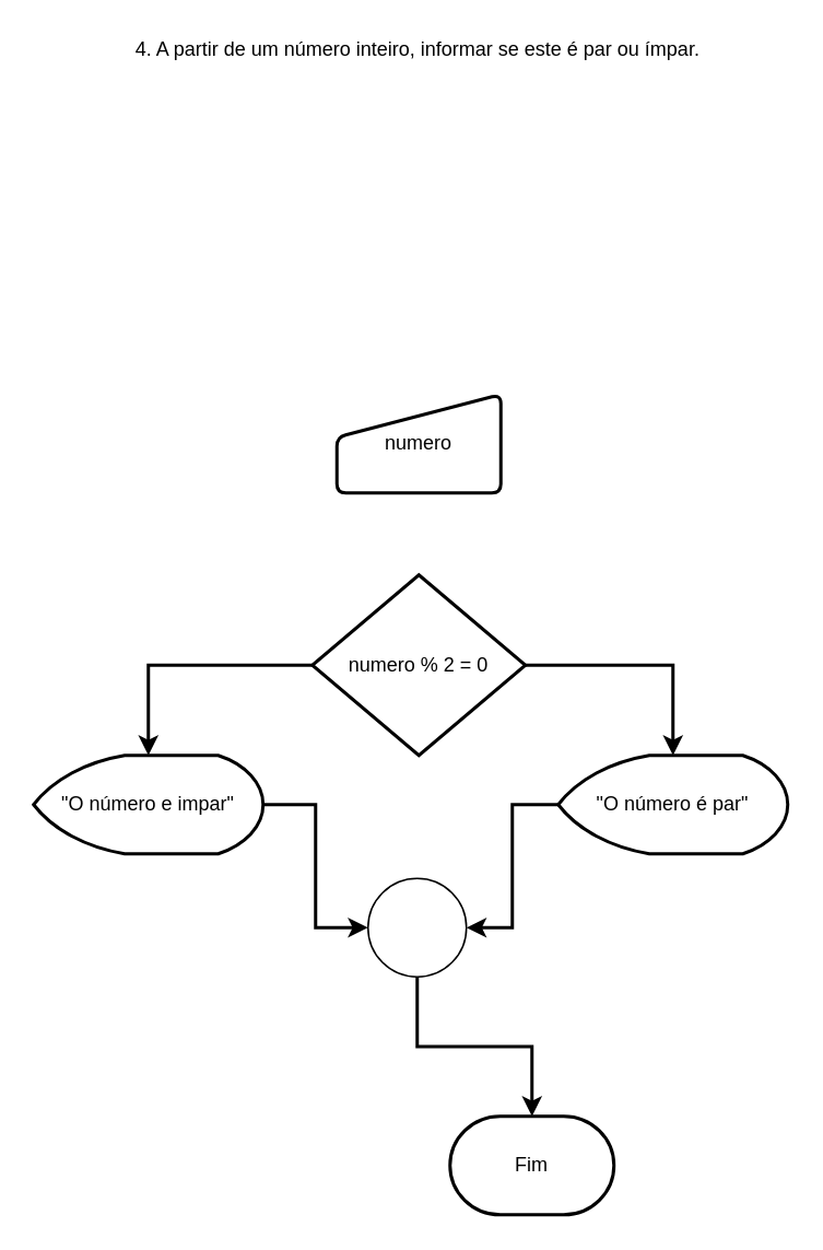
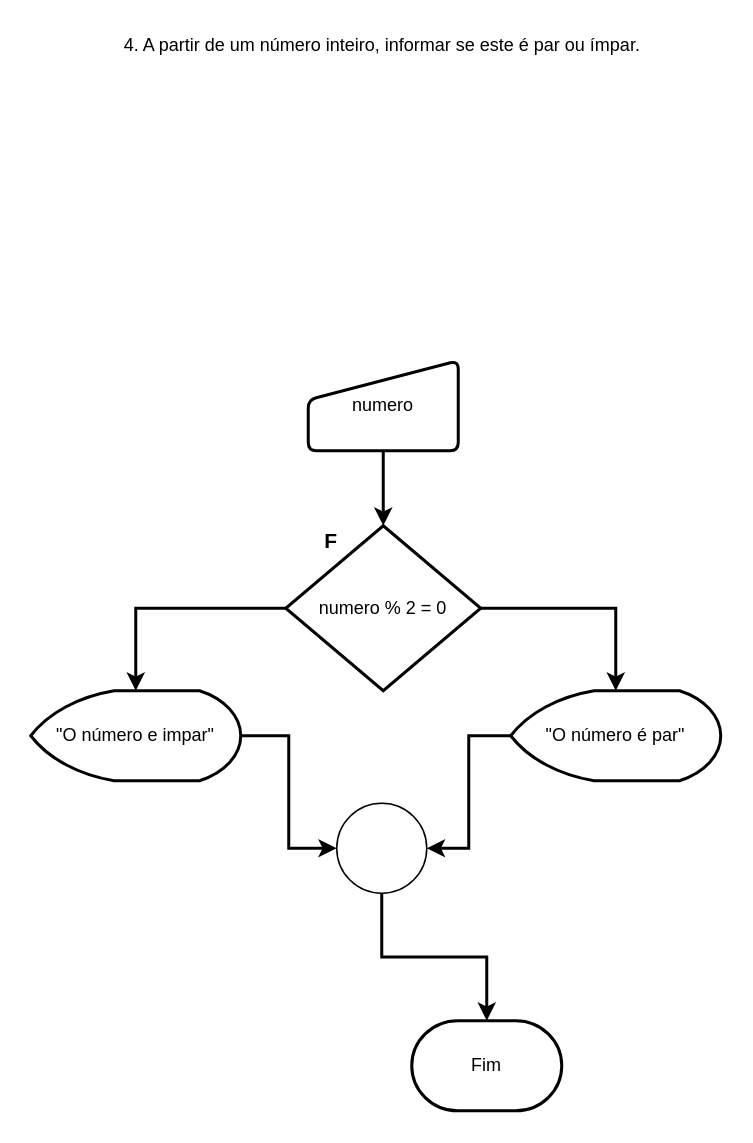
  <mxCell id="0" />
  <mxCell id="1" parent="0" />
  <mxCell id="2" value="4. A partir de um número inteiro, informar se este é par ou ímpar." style="text;html=1;align=center;verticalAlign=middle;resizable=0;points=[];autosize=1;" vertex="1" parent="1"><mxGeometry x="74" y="20" width="360" height="20" as="geometry" /></mxCell>
+ <mxCell id="3" style="edgeStyle=orthogonalEdgeStyle;rounded=0;orthogonalLoop=1;jettySize=auto;html=1;exitX=0.5;exitY=1;exitDx=0;exitDy=0;entryX=0.5;entryY=0;entryDx=0;entryDy=0;entryPerimeter=0;strokeWidth=2;" edge="1" parent="1" source="4" target="7"><mxGeometry relative="1" as="geometry" /></mxCell>
  <mxCell id="4" value="numero" style="html=1;strokeWidth=2;shape=manualInput;whiteSpace=wrap;rounded=1;size=26;arcSize=11;" vertex="1" parent="1"><mxGeometry x="205" y="240" width="100" height="60" as="geometry" /></mxCell>
  <mxCell id="5" style="edgeStyle=orthogonalEdgeStyle;rounded=0;orthogonalLoop=1;jettySize=auto;html=1;exitX=1;exitY=0.5;exitDx=0;exitDy=0;exitPerimeter=0;entryX=0.5;entryY=0;entryDx=0;entryDy=0;entryPerimeter=0;strokeWidth=2;" edge="1" parent="1" source="7" target="10"><mxGeometry relative="1" as="geometry" /></mxCell>
  <mxCell id="6" style="edgeStyle=orthogonalEdgeStyle;rounded=0;orthogonalLoop=1;jettySize=auto;html=1;entryX=0.5;entryY=0;entryDx=0;entryDy=0;entryPerimeter=0;strokeWidth=2;" edge="1" parent="1" source="7" target="12"><mxGeometry relative="1" as="geometry" /></mxCell>
  <mxCell id="7" value="numero % 2 = 0" style="strokeWidth=2;html=1;shape=mxgraph.flowchart.decision;whiteSpace=wrap;" vertex="1" parent="1"><mxGeometry x="190" y="350" width="130" height="110" as="geometry" /></mxCell>
+ <mxCell id="8" value="&lt;span style=&quot;font-size: 14px&quot;&gt;&lt;b&gt;F&lt;/b&gt;&lt;/span&gt;" style="text;html=1;align=center;verticalAlign=middle;resizable=0;points=[];autosize=1;" vertex="1" parent="1"><mxGeometry x="210" y="350" width="20" height="20" as="geometry" /></mxCell>
  <mxCell id="9" style="edgeStyle=orthogonalEdgeStyle;rounded=0;orthogonalLoop=1;jettySize=auto;html=1;entryX=1;entryY=0.5;entryDx=0;entryDy=0;entryPerimeter=0;strokeWidth=2;" edge="1" parent="1" source="10" target="14"><mxGeometry relative="1" as="geometry" /></mxCell>
  <mxCell id="10" value="&quot;O número é par&quot;" style="strokeWidth=2;html=1;shape=mxgraph.flowchart.display;whiteSpace=wrap;" vertex="1" parent="1"><mxGeometry x="340" y="460" width="140" height="60" as="geometry" /></mxCell>
  <mxCell id="11" style="edgeStyle=orthogonalEdgeStyle;rounded=0;orthogonalLoop=1;jettySize=auto;html=1;entryX=0;entryY=0.5;entryDx=0;entryDy=0;entryPerimeter=0;strokeWidth=2;" edge="1" parent="1" source="12" target="14"><mxGeometry relative="1" as="geometry" /></mxCell>
  <mxCell id="12" value="&quot;O número e impar&quot;" style="strokeWidth=2;html=1;shape=mxgraph.flowchart.display;whiteSpace=wrap;" vertex="1" parent="1"><mxGeometry x="20" y="460" width="140" height="60" as="geometry" /></mxCell>
  <mxCell id="13" style="edgeStyle=orthogonalEdgeStyle;rounded=0;orthogonalLoop=1;jettySize=auto;html=1;exitX=0.5;exitY=1;exitDx=0;exitDy=0;exitPerimeter=0;entryX=0.5;entryY=0;entryDx=0;entryDy=0;entryPerimeter=0;strokeWidth=2;" edge="1" parent="1" source="14" target="15"><mxGeometry relative="1" as="geometry" /></mxCell>
  <mxCell id="14" value="" style="verticalLabelPosition=bottom;verticalAlign=top;html=1;shape=mxgraph.flowchart.on-page_reference;" vertex="1" parent="1"><mxGeometry x="224" y="535" width="60" height="60" as="geometry" /></mxCell>
  <mxCell id="15" value="Fim" style="strokeWidth=2;html=1;shape=mxgraph.flowchart.terminator;whiteSpace=wrap;" vertex="1" parent="1"><mxGeometry x="274" y="680" width="100" height="60" as="geometry" /></mxCell>
